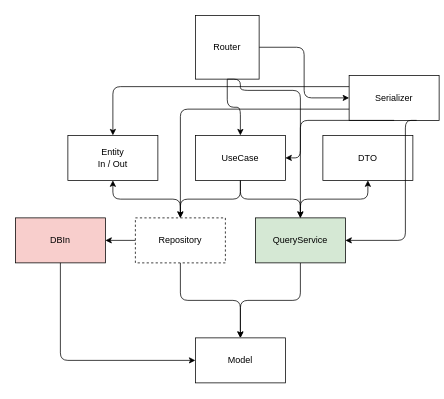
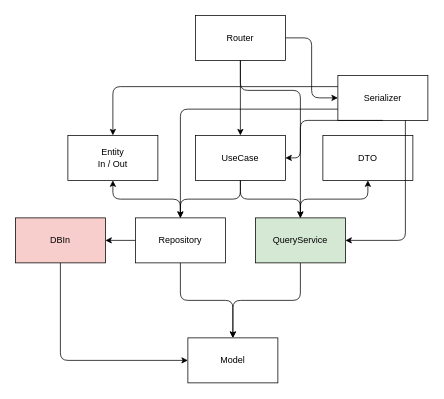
  <mxCell id="0" />
  <mxCell id="1" parent="0" />
  <mxCell id="2" value="" style="edgeStyle=elbowEdgeStyle;html=1;" edge="1" parent="1" source="4" target="5"><mxGeometry relative="1" as="geometry" /></mxCell>
  <mxCell id="3" value="" style="edgeStyle=orthogonalEdgeStyle;html=1;" edge="1" parent="1" source="4" target="7"><mxGeometry relative="1" as="geometry" /></mxCell>
- <mxCell id="4" value="Router" style="whiteSpace=wrap;html=1;" vertex="1" parent="1"><mxGeometry x="260" y="20" width="85" height="85" as="geometry" /></mxCell>
- <mxCell id="5" value="Serializer" style="whiteSpace=wrap;html=1;" vertex="1" parent="1"><mxGeometry x="465" y="100" width="120" height="60" as="geometry" /></mxCell>
+ <mxCell id="4" value="Router" style="whiteSpace=wrap;html=1;" vertex="1" parent="1"><mxGeometry x="260" y="20" width="120" height="60" as="geometry" /></mxCell>
+ <mxCell id="5" value="Serializer" style="whiteSpace=wrap;html=1;" vertex="1" parent="1"><mxGeometry x="450" y="100" width="120" height="60" as="geometry" /></mxCell>
  <mxCell id="6" value="" style="edgeStyle=orthogonalEdgeStyle;html=1;" edge="1" parent="1" source="7" target="11"><mxGeometry relative="1" as="geometry" /></mxCell>
  <mxCell id="7" value="UseCase" style="whiteSpace=wrap;html=1;" vertex="1" parent="1"><mxGeometry x="260" y="180" width="120" height="60" as="geometry" /></mxCell>
  <mxCell id="8" value="" style="edgeStyle=elbowEdgeStyle;html=1;exitX=0.5;exitY=1;exitDx=0;exitDy=0;" edge="1" parent="1" source="5"><mxGeometry relative="1" as="geometry"><mxPoint x="130" y="160" as="sourcePoint" /><mxPoint x="380" y="210" as="targetPoint" /><Array as="points"><mxPoint x="400" y="160" /></Array></mxGeometry></mxCell>
  <mxCell id="9" value="" style="edgeStyle=orthogonalEdgeStyle;html=1;" edge="1" parent="1" source="11" target="15"><mxGeometry relative="1" as="geometry" /></mxCell>
  <mxCell id="10" value="" style="edgeStyle=orthogonalEdgeStyle;html=1;" edge="1" parent="1" source="11" target="18"><mxGeometry relative="1" as="geometry" /></mxCell>
  <mxCell id="11" value="QueryService" style="whiteSpace=wrap;html=1;fillColor=#d5e8d4;" vertex="1" parent="1"><mxGeometry x="340" y="290" width="120" height="60" as="geometry" /></mxCell>
  <mxCell id="12" value="" style="edgeStyle=orthogonalEdgeStyle;html=1;" edge="1" parent="1" source="14" target="15"><mxGeometry relative="1" as="geometry" /></mxCell>
  <mxCell id="13" value="" style="edgeStyle=orthogonalEdgeStyle;html=1;" edge="1" parent="1" source="14" target="17"><mxGeometry relative="1" as="geometry" /></mxCell>
- <mxCell id="14" value="Repository" style="whiteSpace=wrap;html=1;dashed=1;" vertex="1" parent="1"><mxGeometry x="180" y="290" width="120" height="60" as="geometry" /></mxCell>
- <mxCell id="15" value="Model" style="whiteSpace=wrap;html=1;" vertex="1" parent="1"><mxGeometry x="260" y="450" width="120" height="60" as="geometry" /></mxCell>
+ <mxCell id="14" value="Repository" style="whiteSpace=wrap;html=1;" vertex="1" parent="1"><mxGeometry x="180" y="290" width="120" height="60" as="geometry" /></mxCell>
+ <mxCell id="15" value="Model" style="whiteSpace=wrap;html=1;" vertex="1" parent="1"><mxGeometry x="250" y="450" width="120" height="60" as="geometry" /></mxCell>
  <mxCell id="16" value="" style="edgeStyle=orthogonalEdgeStyle;html=1;exitX=0.5;exitY=1;exitDx=0;exitDy=0;entryX=0.5;entryY=0;entryDx=0;entryDy=0;" edge="1" parent="1" source="7" target="14"><mxGeometry relative="1" as="geometry"><mxPoint x="330" y="250" as="sourcePoint" /><mxPoint x="410" y="300" as="targetPoint" /></mxGeometry></mxCell>
  <mxCell id="17" value="Entity&lt;br&gt;In / Out" style="whiteSpace=wrap;html=1;" vertex="1" parent="1"><mxGeometry x="90" y="180" width="120" height="60" as="geometry" /></mxCell>
  <mxCell id="18" value="DTO" style="whiteSpace=wrap;html=1;" vertex="1" parent="1"><mxGeometry x="430" y="180" width="120" height="60" as="geometry" /></mxCell>
  <mxCell id="19" value="" style="edgeStyle=orthogonalEdgeStyle;html=1;exitX=0.5;exitY=1;exitDx=0;exitDy=0;entryX=0.5;entryY=0;entryDx=0;entryDy=0;" edge="1" parent="1" source="4" target="11"><mxGeometry relative="1" as="geometry"><mxPoint x="330" y="90" as="sourcePoint" /><mxPoint x="330" y="190" as="targetPoint" /><Array as="points"><mxPoint x="320" y="120" /><mxPoint x="400" y="120" /></Array></mxGeometry></mxCell>
  <mxCell id="20" value="" style="edgeStyle=elbowEdgeStyle;html=1;exitX=0;exitY=0.75;exitDx=0;exitDy=0;entryX=0.5;entryY=0;entryDx=0;entryDy=0;" edge="1" parent="1" source="5" target="14"><mxGeometry relative="1" as="geometry"><mxPoint x="520" y="160" as="sourcePoint" /><mxPoint x="390" y="220" as="targetPoint" /><Array as="points"><mxPoint x="240" y="220" /></Array></mxGeometry></mxCell>
  <mxCell id="21" value="" style="edgeStyle=elbowEdgeStyle;html=1;exitX=0.75;exitY=1;exitDx=0;exitDy=0;entryX=1;entryY=0.5;entryDx=0;entryDy=0;" edge="1" parent="1" source="5" target="11"><mxGeometry relative="1" as="geometry"><mxPoint x="540" y="200" as="sourcePoint" /><mxPoint x="390" y="220" as="targetPoint" /><Array as="points"><mxPoint x="540" y="220" /></Array></mxGeometry></mxCell>
  <mxCell id="22" value="DBIn" style="whiteSpace=wrap;html=1;fillColor=#f8cecc;" vertex="1" parent="1"><mxGeometry x="20" y="290" width="120" height="60" as="geometry" /></mxCell>
  <mxCell id="23" value="" style="edgeStyle=orthogonalEdgeStyle;html=1;exitX=0;exitY=0.5;exitDx=0;exitDy=0;entryX=1;entryY=0.5;entryDx=0;entryDy=0;" edge="1" parent="1" source="14" target="22"><mxGeometry relative="1" as="geometry"><mxPoint x="80" y="340" as="sourcePoint" /><mxPoint x="160" y="360" as="targetPoint" /></mxGeometry></mxCell>
  <mxCell id="24" value="" style="edgeStyle=orthogonalEdgeStyle;html=1;exitX=0.5;exitY=1;exitDx=0;exitDy=0;entryX=0;entryY=0.5;entryDx=0;entryDy=0;" edge="1" parent="1" source="22" target="15"><mxGeometry relative="1" as="geometry"><mxPoint x="180" y="455" as="sourcePoint" /><mxPoint x="160" y="505" as="targetPoint" /><Array as="points" /></mxGeometry></mxCell>
  <mxCell id="25" value="" style="edgeStyle=elbowEdgeStyle;html=1;exitX=0;exitY=0.25;exitDx=0;exitDy=0;entryX=0.5;entryY=0;entryDx=0;entryDy=0;" edge="1" parent="1" source="5" target="17"><mxGeometry relative="1" as="geometry"><mxPoint x="390" y="60" as="sourcePoint" /><mxPoint x="160" y="100" as="targetPoint" /><Array as="points"><mxPoint x="150" y="150" /></Array></mxGeometry></mxCell>
